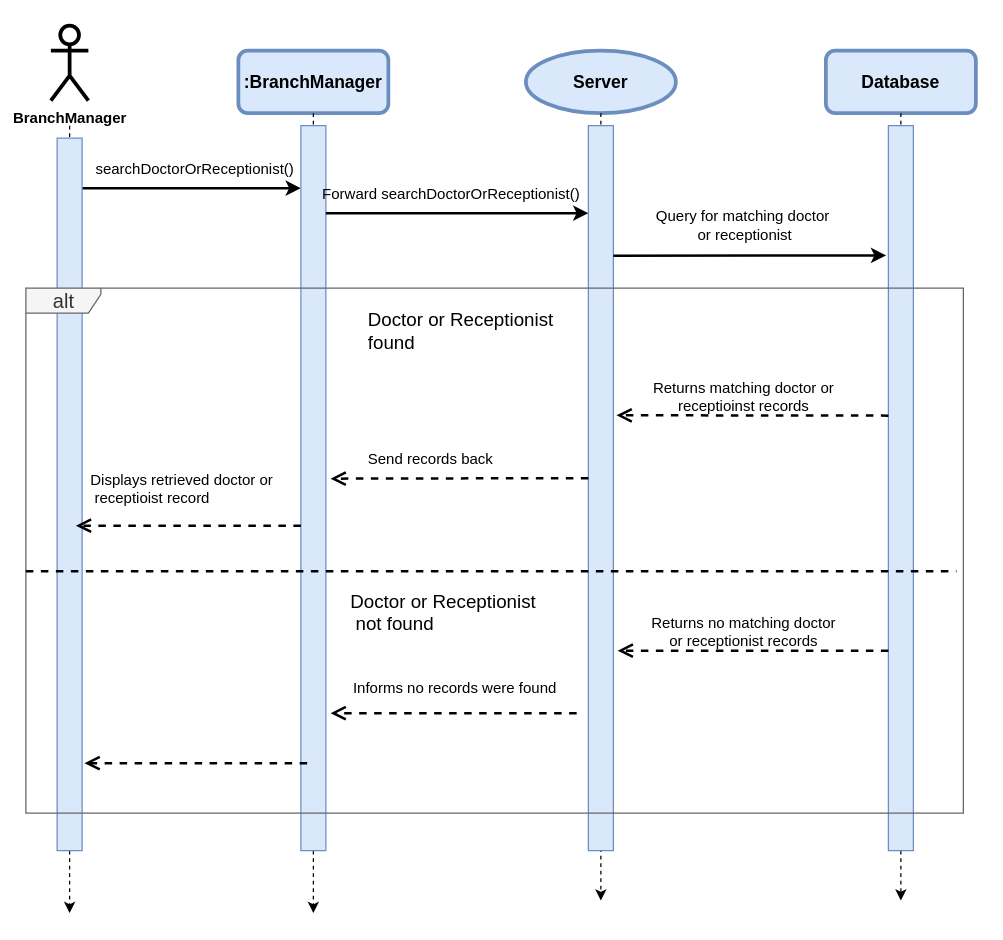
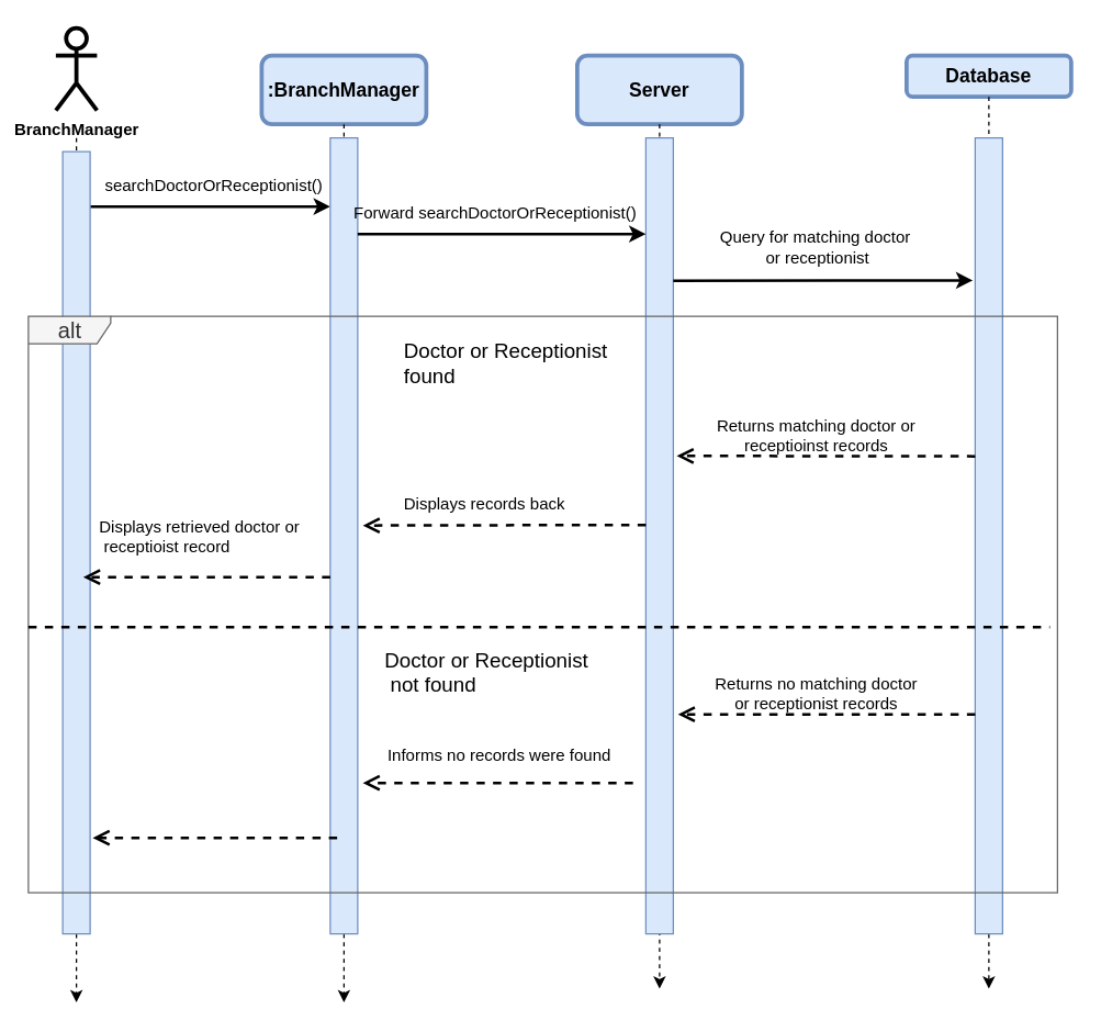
  <mxCell id="0" />
  <mxCell id="1" parent="0" />
  <mxCell id="2" value="&lt;b&gt;BranchManager&lt;br&gt;&lt;/b&gt;" style="shape=umlActor;verticalLabelPosition=bottom;verticalAlign=top;html=1;outlineConnect=0;strokeWidth=3;rounded=1;" vertex="1" parent="1"><mxGeometry x="40" y="20" width="30" height="60" as="geometry" /></mxCell>
  <mxCell id="3" style="edgeStyle=none;html=1;dashed=1;strokeWidth=1;startArrow=none;" edge="1" parent="1" source="21"><mxGeometry relative="1" as="geometry"><mxPoint x="55" y="730" as="targetPoint" /><Array as="points"><mxPoint x="55" y="150" /></Array><mxPoint x="55" y="100" as="sourcePoint" /></mxGeometry></mxCell>
  <mxCell id="4" value="" style="endArrow=classic;html=1;strokeWidth=2;" edge="1" parent="1"><mxGeometry relative="1" as="geometry"><mxPoint x="60" y="150" as="sourcePoint" /><mxPoint x="240" y="150" as="targetPoint" /></mxGeometry></mxCell>
  <mxCell id="5" value="searchDoctorOrReceptionist()" style="text;html=1;align=center;verticalAlign=middle;resizable=0;points=[];autosize=1;strokeColor=none;fillColor=none;" vertex="1" parent="1"><mxGeometry x="65" y="120" width="180" height="30" as="geometry" /></mxCell>
  <mxCell id="6" value="&lt;span style=&quot;font-size: 14px;&quot;&gt;&lt;b&gt;:BranchManager&lt;/b&gt;&lt;/span&gt;" style="rounded=1;whiteSpace=wrap;html=1;strokeWidth=3;fillColor=#dae8fc;strokeColor=#6c8ebf;" vertex="1" parent="1"><mxGeometry x="190" y="40" width="120" height="50" as="geometry" /></mxCell>
  <mxCell id="7" style="edgeStyle=none;html=1;exitX=0.5;exitY=1;exitDx=0;exitDy=0;dashed=1;strokeWidth=1;startArrow=none;" edge="1" parent="1" source="12"><mxGeometry relative="1" as="geometry"><mxPoint x="250" y="730" as="targetPoint" /><Array as="points" /><mxPoint x="65" y="60" as="sourcePoint" /></mxGeometry></mxCell>
- <mxCell id="8" value="&lt;span style=&quot;font-size: 14px;&quot;&gt;&lt;b&gt;Server&lt;/b&gt;&lt;/span&gt;" style="ellipse;whiteSpace=wrap;html=1;strokeWidth=3;fillColor=#dae8fc;strokeColor=#6c8ebf;" vertex="1" parent="1"><mxGeometry x="420" y="40" width="120" height="50" as="geometry" /></mxCell>
+ <mxCell id="8" value="&lt;span style=&quot;font-size: 14px;&quot;&gt;&lt;b&gt;Server&lt;/b&gt;&lt;/span&gt;" style="rounded=1;whiteSpace=wrap;html=1;strokeWidth=3;fillColor=#dae8fc;strokeColor=#6c8ebf;" vertex="1" parent="1"><mxGeometry x="420" y="40" width="120" height="50" as="geometry" /></mxCell>
  <mxCell id="9" style="edgeStyle=none;html=1;dashed=1;strokeWidth=1;" edge="1" parent="1" source="8"><mxGeometry relative="1" as="geometry"><mxPoint x="480" y="720" as="targetPoint" /><Array as="points" /><mxPoint x="460" y="100" as="sourcePoint" /></mxGeometry></mxCell>
  <mxCell id="10" value="" style="html=1;points=[];perimeter=orthogonalPerimeter;fontSize=13;fillColor=#dae8fc;strokeColor=#6c8ebf;" vertex="1" parent="1"><mxGeometry x="470" y="100" width="20" height="580" as="geometry" /></mxCell>
  <mxCell id="11" value="" style="edgeStyle=none;html=1;exitX=0.5;exitY=1;exitDx=0;exitDy=0;dashed=1;strokeWidth=1;endArrow=none;" edge="1" parent="1" source="6" target="12"><mxGeometry relative="1" as="geometry"><mxPoint x="250" y="570" as="targetPoint" /><Array as="points" /><mxPoint x="250" y="90" as="sourcePoint" /></mxGeometry></mxCell>
  <mxCell id="12" value="" style="html=1;points=[];perimeter=orthogonalPerimeter;fontSize=13;fillColor=#dae8fc;strokeColor=#6c8ebf;" vertex="1" parent="1"><mxGeometry x="240" y="100" width="20" height="580" as="geometry" /></mxCell>
  <mxCell id="13" value="" style="endArrow=classic;html=1;strokeWidth=2;" edge="1" parent="1"><mxGeometry relative="1" as="geometry"><mxPoint x="260" y="170" as="sourcePoint" /><mxPoint x="470" y="170" as="targetPoint" /><Array as="points"><mxPoint x="360" y="170" /></Array></mxGeometry></mxCell>
  <mxCell id="14" value="Forward searchDoctorOrReceptionist()" style="text;html=1;align=center;verticalAlign=middle;resizable=0;points=[];autosize=1;strokeColor=none;fillColor=none;" vertex="1" parent="1"><mxGeometry x="245" y="140" width="230" height="30" as="geometry" /></mxCell>
- <mxCell id="15" value="&lt;span style=&quot;font-size: 14px;&quot;&gt;&lt;b&gt;Database&lt;/b&gt;&lt;/span&gt;" style="rounded=1;whiteSpace=wrap;html=1;strokeWidth=3;fillColor=#dae8fc;strokeColor=#6c8ebf;" vertex="1" parent="1"><mxGeometry x="660" y="40" width="120" height="50" as="geometry" /></mxCell>
+ <mxCell id="15" value="&lt;span style=&quot;font-size: 14px;&quot;&gt;&lt;b&gt;Database&lt;/b&gt;&lt;/span&gt;" style="rounded=1;whiteSpace=wrap;html=1;strokeWidth=3;fillColor=#dae8fc;strokeColor=#6c8ebf;" vertex="1" parent="1"><mxGeometry x="660" y="40" width="120" height="30" as="geometry" /></mxCell>
  <mxCell id="16" value="" style="endArrow=classic;html=1;strokeWidth=2;entryX=-0.089;entryY=0.179;entryDx=0;entryDy=0;entryPerimeter=0;" edge="1" parent="1" target="19"><mxGeometry relative="1" as="geometry"><mxPoint x="490" y="204" as="sourcePoint" /><mxPoint x="699.16" y="200" as="targetPoint" /></mxGeometry></mxCell>
  <mxCell id="17" style="edgeStyle=none;html=1;dashed=1;strokeWidth=1;exitX=0.5;exitY=1;exitDx=0;exitDy=0;startArrow=none;" edge="1" parent="1" source="19"><mxGeometry relative="1" as="geometry"><mxPoint x="720" y="720" as="targetPoint" /><Array as="points"><mxPoint x="720" y="720" /></Array><mxPoint x="490" y="100" as="sourcePoint" /></mxGeometry></mxCell>
  <mxCell id="18" value="" style="edgeStyle=none;html=1;dashed=1;strokeWidth=1;exitX=0.5;exitY=1;exitDx=0;exitDy=0;endArrow=none;" edge="1" parent="1" source="15" target="19"><mxGeometry relative="1" as="geometry"><mxPoint x="720" y="720" as="targetPoint" /><Array as="points" /><mxPoint x="720" y="90" as="sourcePoint" /></mxGeometry></mxCell>
  <mxCell id="19" value="" style="html=1;points=[];perimeter=orthogonalPerimeter;fontSize=13;fillColor=#dae8fc;strokeColor=#6c8ebf;" vertex="1" parent="1"><mxGeometry x="710" y="100" width="20" height="580" as="geometry" /></mxCell>
  <mxCell id="20" value="" style="edgeStyle=none;html=1;dashed=1;strokeWidth=1;startArrow=none;endArrow=none;" edge="1" parent="1" target="21"><mxGeometry relative="1" as="geometry"><mxPoint x="55" y="720" as="targetPoint" /><Array as="points" /><mxPoint x="55" y="100" as="sourcePoint" /></mxGeometry></mxCell>
  <mxCell id="21" value="" style="html=1;points=[];perimeter=orthogonalPerimeter;fontSize=13;fillColor=#dae8fc;strokeColor=#6c8ebf;" vertex="1" parent="1"><mxGeometry x="45" y="110" width="20" height="570" as="geometry" /></mxCell>
  <mxCell id="22" value="Query for matching doctor&amp;nbsp;&lt;br&gt;or receptionist" style="text;html=1;align=center;verticalAlign=middle;resizable=0;points=[];autosize=1;strokeColor=none;fillColor=none;" vertex="1" parent="1"><mxGeometry x="510" y="160" width="170" height="40" as="geometry" /></mxCell>
  <mxCell id="23" value="&lt;font style=&quot;font-size: 16px;&quot;&gt;alt&lt;/font&gt;" style="shape=umlFrame;tabWidth=110;tabHeight=30;tabPosition=left;html=1;boundedLbl=1;labelInHeader=1;width=60;height=20;rounded=0;shadow=0;glass=0;sketch=0;fontSize=15;fillColor=#f5f5f5;fontColor=#333333;strokeColor=#666666;" vertex="1" parent="1"><mxGeometry x="20" y="230" width="750" height="420" as="geometry" /></mxCell>
  <mxCell id="24" value="Doctor or Receptionist&#10;found" style="text;rounded=0;shadow=0;glass=0;sketch=0;fontSize=15;" vertex="1" parent="23"><mxGeometry width="100" height="20" relative="1" as="geometry"><mxPoint x="272" y="10" as="offset" /></mxGeometry></mxCell>
  <mxCell id="25" value="" style="line;strokeWidth=2;dashed=1;labelPosition=center;verticalLabelPosition=bottom;align=left;verticalAlign=top;spacingLeft=20;spacingTop=15;rounded=0;shadow=0;glass=0;sketch=0;fontSize=16;" vertex="1" parent="23"><mxGeometry x="0.001" y="218.079" width="744.444" height="16.8" as="geometry" /></mxCell>
  <mxCell id="26" value=" Doctor or Receptionist&#10; not found" style="text;rounded=0;shadow=0;glass=0;sketch=0;fontSize=15;" vertex="1" parent="23"><mxGeometry width="100" height="60" relative="1" as="geometry"><mxPoint x="258" y="235" as="offset" /></mxGeometry></mxCell>
  <mxCell id="27" value="Returns matching doctor or&lt;br&gt;receptioinst records" style="text;html=1;align=center;verticalAlign=middle;resizable=0;points=[];autosize=1;strokeColor=none;fillColor=none;" vertex="1" parent="23"><mxGeometry x="488.751" y="66.704" width="170" height="40" as="geometry" /></mxCell>
  <mxCell id="28" value="" style="html=1;verticalAlign=bottom;endArrow=open;dashed=1;endSize=8;strokeWidth=2;fontSize=13;entryX=1.042;entryY=0.315;entryDx=0;entryDy=0;entryPerimeter=0;" edge="1" parent="23"><mxGeometry x="0.422" relative="1" as="geometry"><mxPoint x="690" y="102" as="sourcePoint" /><mxPoint x="472.506" y="101.702" as="targetPoint" /><mxPoint as="offset" /></mxGeometry></mxCell>
- <mxCell id="29" value="Send records back" style="text;whiteSpace=wrap;html=1;" vertex="1" parent="23"><mxGeometry x="271.873" y="122.924" width="233.766" height="60.0" as="geometry" /></mxCell>
+ <mxCell id="29" value="Displays records back" style="text;whiteSpace=wrap;html=1;" vertex="1" parent="23"><mxGeometry x="271.873" y="122.924" width="233.766" height="60.0" as="geometry" /></mxCell>
  <mxCell id="30" value="" style="html=1;verticalAlign=bottom;endArrow=open;dashed=1;endSize=8;strokeWidth=2;fontSize=13;entryX=1.042;entryY=0.315;entryDx=0;entryDy=0;entryPerimeter=0;" edge="1" parent="23"><mxGeometry x="0.422" relative="1" as="geometry"><mxPoint x="450" y="152" as="sourcePoint" /><mxPoint x="243.751" y="152.429" as="targetPoint" /><mxPoint as="offset" /></mxGeometry></mxCell>
  <mxCell id="31" value="" style="html=1;verticalAlign=bottom;endArrow=open;dashed=1;endSize=8;strokeWidth=2;fontSize=13;" edge="1" parent="23"><mxGeometry x="0.422" relative="1" as="geometry"><mxPoint x="220" y="190" as="sourcePoint" /><mxPoint x="40" y="190" as="targetPoint" /><mxPoint as="offset" /></mxGeometry></mxCell>
  <mxCell id="32" value="Displays retrieved doctor or&lt;br&gt;&amp;nbsp;receptioist record" style="text;whiteSpace=wrap;html=1;" vertex="1" parent="23"><mxGeometry x="50.003" y="140.0" width="233.766" height="60.0" as="geometry" /></mxCell>
  <mxCell id="33" value="" style="html=1;verticalAlign=bottom;endArrow=open;dashed=1;endSize=8;strokeWidth=2;fontSize=13;entryX=1.042;entryY=0.315;entryDx=0;entryDy=0;entryPerimeter=0;" edge="1" parent="23"><mxGeometry x="0.422" relative="1" as="geometry"><mxPoint x="690" y="290" as="sourcePoint" /><mxPoint x="473.436" y="290.002" as="targetPoint" /><mxPoint as="offset" /><Array as="points" /></mxGeometry></mxCell>
  <mxCell id="34" value="Returns no matching doctor&lt;br&gt;or receptionist records" style="text;html=1;align=center;verticalAlign=middle;resizable=0;points=[];autosize=1;strokeColor=none;fillColor=none;" vertex="1" parent="23"><mxGeometry x="488.748" y="255.004" width="170" height="40" as="geometry" /></mxCell>
  <mxCell id="35" value="" style="html=1;verticalAlign=bottom;endArrow=open;dashed=1;endSize=8;strokeWidth=2;fontSize=13;" edge="1" parent="23"><mxGeometry x="0.422" relative="1" as="geometry"><mxPoint x="440.625" y="340.009" as="sourcePoint" /><mxPoint x="243.75" y="340" as="targetPoint" /><mxPoint as="offset" /><Array as="points" /></mxGeometry></mxCell>
  <mxCell id="36" value="Informs no records were found" style="text;html=1;align=center;verticalAlign=middle;resizable=0;points=[];autosize=1;strokeColor=none;fillColor=none;" vertex="1" parent="23"><mxGeometry x="247.813" y="305.004" width="190" height="30" as="geometry" /></mxCell>
  <mxCell id="37" value="" style="html=1;verticalAlign=bottom;endArrow=open;dashed=1;endSize=8;strokeWidth=2;fontSize=13;" edge="1" parent="23"><mxGeometry x="0.422" relative="1" as="geometry"><mxPoint x="225" y="380" as="sourcePoint" /><mxPoint x="46.875" y="380" as="targetPoint" /><mxPoint as="offset" /><Array as="points" /></mxGeometry></mxCell>
